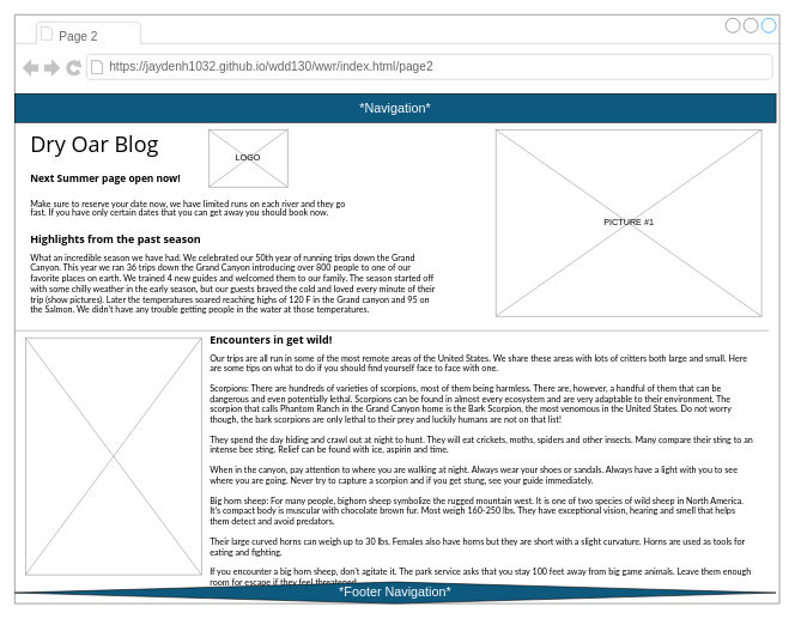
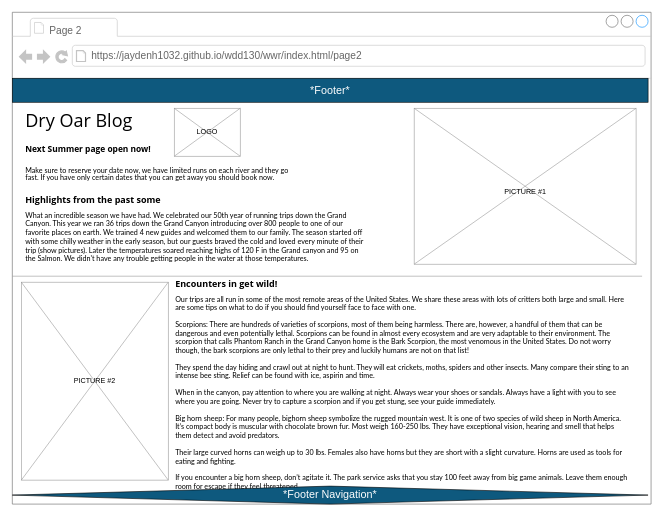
  <mxCell id="0" />
  <mxCell id="1" parent="0" />
  <mxCell id="2" value="" style="strokeWidth=1;shadow=0;dashed=0;align=left;html=1;shape=mxgraph.mockup.containers.browserWindow;rSize=0;strokeColor=#666666;mainText=,;recursiveResize=0;rounded=0;labelBackgroundColor=none;fontFamily=Verdana;fontSize=12" parent="1" vertex="1"><mxGeometry x="20" y="20" width="1065" height="820" as="geometry" /></mxCell>
  <mxCell id="3" value="Page 2" style="strokeWidth=1;shadow=0;dashed=0;align=center;html=1;shape=mxgraph.mockup.containers.anchor;fontSize=17;fontColor=#666666;align=left;" parent="2" vertex="1"><mxGeometry x="60" y="12" width="135" height="40" as="geometry" /></mxCell>
  <mxCell id="4" value="https://jaydenh1032.github.io/wdd130/wwr/index.html/page2" style="strokeWidth=1;shadow=0;dashed=0;align=center;html=1;shape=mxgraph.mockup.containers.anchor;rSize=0;fontSize=17;fontColor=#666666;align=left;" parent="2" vertex="1"><mxGeometry x="130" y="60" width="250" height="26" as="geometry" /></mxCell>
  <mxCell id="5" value="&lt;font data-font-src=&quot;https://fonts.googleapis.com/css?family=Open+Sans&quot; face=&quot;Open Sans&quot;&gt;Dry Oar Blog&lt;/font&gt;" style="text;html=1;points=[];align=left;verticalAlign=top;spacingTop=-4;fontSize=30;fontFamily=Verdana" parent="2" vertex="1"><mxGeometry x="20" y="160" width="340" height="50" as="geometry" /></mxCell>
- <mxCell id="6" value="&lt;div&gt;&lt;b&gt;&lt;font face=&quot;Open Sans&quot;&gt;Highlights from the past season&lt;/font&gt;&lt;/b&gt;&lt;/div&gt;&lt;div&gt;&lt;br&gt;&lt;/div&gt;" style="text;html=1;points=[];align=left;verticalAlign=top;spacingTop=-4;fontSize=15;fontFamily=Verdana" parent="2" vertex="1"><mxGeometry x="20" y="300" width="280" height="30" as="geometry" /></mxCell>
+ <mxCell id="6" value="&lt;div&gt;&lt;b&gt;&lt;font face=&quot;Open Sans&quot;&gt;Highlights from the past some&lt;/font&gt;&lt;/b&gt;&lt;/div&gt;&lt;div&gt;&lt;br&gt;&lt;/div&gt;" style="text;html=1;points=[];align=left;verticalAlign=top;spacingTop=-4;fontSize=15;fontFamily=Verdana" parent="2" vertex="1"><mxGeometry x="20" y="300" width="280" height="30" as="geometry" /></mxCell>
  <mxCell id="7" value="&lt;div&gt;&lt;font data-font-src=&quot;https://fonts.googleapis.com/css?family=Lato&quot; face=&quot;Lato&quot;&gt;What an incredible season we have had. We celebrated our 50th year of running trips down the Grand Canyon. This year we ran 36 trips down the Grand Canyon introducing over 800 people to one of our favorite places on earth. We trained 4 new guides and welcomed them to our family. The season started off with some chilly weather in the early season, but our guests braved the cold and loved every minute of their trip (show pictures). Later the temperatures soared reaching highs of 120 F in the Grand canyon and 95 on the Salmon. We didn't have any trouble getting people in the water at those temperatures.&lt;/font&gt;&lt;/div&gt;&lt;div&gt;&lt;br&gt;&lt;/div&gt;" style="text;spacingTop=-5;whiteSpace=wrap;html=1;align=left;fontSize=12;fontFamily=Helvetica;fillColor=none;strokeColor=none;rounded=0;shadow=1;labelBackgroundColor=none;" parent="2" vertex="1"><mxGeometry x="20" y="330" width="570" height="100" as="geometry" /></mxCell>
  <mxCell id="8" value="" style="verticalLabelPosition=bottom;shadow=0;dashed=0;align=center;html=1;verticalAlign=top;strokeWidth=1;shape=mxgraph.mockup.markup.line;strokeColor=#999999;rounded=0;labelBackgroundColor=none;fillColor=#ffffff;fontFamily=Verdana;fontSize=12;fontColor=#000000;" parent="2" vertex="1"><mxGeometry y="420" width="1050" height="40" as="geometry" /></mxCell>
  <mxCell id="9" value="" style="verticalLabelPosition=bottom;shadow=0;dashed=0;align=center;html=1;verticalAlign=top;strokeWidth=1;shape=mxgraph.mockup.graphics.simpleIcon;strokeColor=#999999;fillColor=#ffffff;rounded=0;labelBackgroundColor=none;fontFamily=Verdana;fontSize=12;fontColor=#000000;" parent="2" vertex="1"><mxGeometry x="15" y="450" width="245" height="330" as="geometry" /></mxCell>
  <mxCell id="10" value="&lt;div&gt;&lt;font data-font-src=&quot;https://fonts.googleapis.com/css?family=Open+Sans&quot; face=&quot;Open Sans&quot;&gt;&lt;b&gt;Encounters in get wild!&lt;/b&gt;&lt;/font&gt;&lt;/div&gt;&lt;div&gt;&lt;br&gt;&lt;/div&gt;" style="text;html=1;points=[];align=left;verticalAlign=top;spacingTop=-4;fontSize=15;fontFamily=Verdana" parent="2" vertex="1"><mxGeometry x="270" y="440" width="170" height="20" as="geometry" /></mxCell>
  <mxCell id="11" value="" style="verticalLabelPosition=bottom;shadow=0;dashed=0;align=center;html=1;verticalAlign=top;strokeWidth=1;shape=mxgraph.mockup.graphics.simpleIcon;strokeColor=#999999;fillColor=#ffffff;rounded=0;labelBackgroundColor=none;fontFamily=Verdana;fontSize=12;fontColor=#000000;" vertex="1" parent="2"><mxGeometry x="270" y="160" width="110" height="80" as="geometry" /></mxCell>
  <mxCell id="12" value="&lt;h3 style=&quot;background-color: rgb(255, 255, 255);&quot;&gt;&lt;font data-font-src=&quot;https://fonts.googleapis.com/css?family=Open+Sans&quot; face=&quot;Open Sans&quot; style=&quot;font-size: 14px; color: rgb(0, 0, 0);&quot;&gt;Next Summer page open now!&lt;/font&gt;&lt;/h3&gt;&lt;div style=&quot;&quot;&gt;&lt;br&gt;&lt;/div&gt;" style="text;strokeColor=none;align=left;fillColor=none;html=1;verticalAlign=middle;whiteSpace=wrap;rounded=0;" vertex="1" parent="2"><mxGeometry x="20" y="220" width="290" height="30" as="geometry" /></mxCell>
  <mxCell id="13" value="&lt;div style=&quot;line-height: 90%;&quot;&gt;&lt;p style=&quot;background-color: rgb(255, 255, 255);&quot;&gt;&lt;font face=&quot;Lato&quot; style=&quot;color: rgb(0, 0, 0);&quot;&gt;Make sure to reserve your date now, we have limited runs on each river and they go fast. If you have only certain dates that you can get away you should book now.&lt;/font&gt;&lt;/p&gt;&lt;div&gt;&lt;/div&gt;&lt;/div&gt;" style="text;strokeColor=none;align=left;fillColor=none;html=1;verticalAlign=middle;whiteSpace=wrap;rounded=0;" vertex="1" parent="2"><mxGeometry x="20" y="240" width="450" height="60" as="geometry" /></mxCell>
  <mxCell id="14" value="&lt;div style=&quot;line-height: 110%;&quot;&gt;&lt;div&gt;&lt;font data-font-src=&quot;https://fonts.googleapis.com/css?family=Lato&quot; face=&quot;Lato&quot;&gt;Our trips are all run in some of the most remote areas of the United States. We share these areas with lots of critters both large and small. Here are some tips on what to do if you should find yourself face to face with one.&lt;/font&gt;&lt;/div&gt;&lt;div&gt;&lt;font data-font-src=&quot;https://fonts.googleapis.com/css?family=Lato&quot; face=&quot;Lato&quot;&gt;&lt;br&gt;&lt;/font&gt;&lt;/div&gt;&lt;div&gt;&lt;font data-font-src=&quot;https://fonts.googleapis.com/css?family=Lato&quot; face=&quot;Lato&quot;&gt;Scorpions: There are hundreds of varieties of scorpions, most of them being harmless. There are, however, a handful of them that can be dangerous and even potentially lethal. Scorpions can be found in almost every ecosystem and are very adaptable to their environment. The scorpion that calls Phantom Ranch in the Grand Canyon home is the Bark Scorpion, the most venomous in the United States. Do not worry though, the bark scorpions are only lethal to their prey and luckily humans are not on that list!&lt;/font&gt;&lt;/div&gt;&lt;div&gt;&lt;font data-font-src=&quot;https://fonts.googleapis.com/css?family=Lato&quot; face=&quot;Lato&quot;&gt;&lt;br&gt;&lt;/font&gt;&lt;/div&gt;&lt;div&gt;&lt;font data-font-src=&quot;https://fonts.googleapis.com/css?family=Lato&quot; face=&quot;Lato&quot;&gt;They spend the day hiding and crawl out at night to hunt. They will eat crickets, moths, spiders and other insects. Many compare their sting to an intense bee sting. Relief can be found with ice, aspirin and time.&lt;/font&gt;&lt;/div&gt;&lt;div&gt;&lt;font data-font-src=&quot;https://fonts.googleapis.com/css?family=Lato&quot; face=&quot;Lato&quot;&gt;&lt;br&gt;&lt;/font&gt;&lt;/div&gt;&lt;div&gt;&lt;font data-font-src=&quot;https://fonts.googleapis.com/css?family=Lato&quot; face=&quot;Lato&quot;&gt;When in the canyon, pay attention to where you are walking at night. Always wear your shoes or sandals. Always have a light with you to see where you are going. Never try to capture a scorpion and if you get stung, see your guide immediately.&lt;/font&gt;&lt;/div&gt;&lt;div&gt;&lt;font data-font-src=&quot;https://fonts.googleapis.com/css?family=Lato&quot; face=&quot;Lato&quot;&gt;&lt;br&gt;&lt;/font&gt;&lt;/div&gt;&lt;div&gt;&lt;font data-font-src=&quot;https://fonts.googleapis.com/css?family=Lato&quot; face=&quot;Lato&quot;&gt;Big horn sheep: For many people, bighorn sheep symbolize the rugged mountain west. It is one of two species of wild sheep in North America. It’s compact body is muscular with chocolate brown fur. Most weigh 160-250 lbs. They have exceptional vision, hearing and smell that helps them detect and avoid predators.&lt;/font&gt;&lt;/div&gt;&lt;div&gt;&lt;font data-font-src=&quot;https://fonts.googleapis.com/css?family=Lato&quot; face=&quot;Lato&quot;&gt;&lt;br&gt;&lt;/font&gt;&lt;/div&gt;&lt;div&gt;&lt;font data-font-src=&quot;https://fonts.googleapis.com/css?family=Lato&quot; face=&quot;Lato&quot;&gt;Their large curved horns can weigh up to 30 lbs. Females also have horns but they are short with a slight curvature. Horns are used as tools for eating and fighting.&lt;/font&gt;&lt;/div&gt;&lt;div&gt;&lt;font data-font-src=&quot;https://fonts.googleapis.com/css?family=Lato&quot; face=&quot;Lato&quot;&gt;&lt;br&gt;&lt;/font&gt;&lt;/div&gt;&lt;div&gt;&lt;font data-font-src=&quot;https://fonts.googleapis.com/css?family=Lato&quot; face=&quot;Lato&quot;&gt;If you encounter a big horn sheep, don’t agitate it. The park service asks that you stay 100 feet away from big game animals. Leave them enough room for escape if they feel threatened.&lt;/font&gt;&lt;/div&gt;&lt;/div&gt;" style="text;spacingTop=-5;whiteSpace=wrap;html=1;align=left;fontSize=12;fontFamily=Helvetica;fillColor=none;strokeColor=none;rounded=0;shadow=1;labelBackgroundColor=none;" parent="2" vertex="1"><mxGeometry x="270" y="470" width="760" height="310" as="geometry" /></mxCell>
  <mxCell id="15" value="" style="verticalLabelPosition=bottom;shadow=0;dashed=0;align=center;html=1;verticalAlign=top;strokeWidth=1;shape=mxgraph.mockup.graphics.simpleIcon;strokeColor=#999999;fillColor=#ffffff;rounded=0;labelBackgroundColor=none;fontFamily=Verdana;fontSize=12;fontColor=#000000;" vertex="1" parent="2"><mxGeometry x="670" y="160" width="370" height="260" as="geometry" /></mxCell>
- <mxCell id="16" value="&lt;span&gt;&lt;font style=&quot;color: rgb(255, 255, 255); font-size: 18px;&quot;&gt;*Navigation*&lt;/font&gt;&lt;/span&gt;" style="whiteSpace=wrap;html=1;labelBackgroundColor=#0E597E;fillColor=#0E597E;" vertex="1" parent="2"><mxGeometry y="110" width="1060" height="40" as="geometry" /></mxCell>
+ <mxCell id="16" value="&lt;span&gt;&lt;font style=&quot;color: rgb(255, 255, 255); font-size: 18px;&quot;&gt;*Footer*&lt;/font&gt;&lt;/span&gt;" style="whiteSpace=wrap;html=1;labelBackgroundColor=#0E597E;fillColor=#0E597E;" vertex="1" parent="2"><mxGeometry y="110" width="1060" height="40" as="geometry" /></mxCell>
  <mxCell id="17" value="&lt;span&gt;&lt;font style=&quot;color: rgb(255, 255, 255); font-size: 18px;&quot;&gt;*Footer Navigation*&lt;/font&gt;&lt;/span&gt;" style="rhombus;whiteSpace=wrap;html=1;labelBackgroundColor=#0E597E;fillColor=#0E597E;" vertex="1" parent="2"><mxGeometry y="790" width="1060" height="30" as="geometry" /></mxCell>
  <mxCell id="18" value="LOGO" style="text;strokeColor=none;align=center;fillColor=none;html=1;verticalAlign=middle;whiteSpace=wrap;rounded=0;" vertex="1" parent="2"><mxGeometry x="295" y="185" width="60" height="30" as="geometry" /></mxCell>
- <mxCell id="19" value="PICTURE #1" style="text;strokeColor=none;align=center;fillColor=none;html=1;verticalAlign=middle;whiteSpace=wrap;rounded=0;" vertex="1" parent="2"><mxGeometry x="797.5" y="257.5" width="115" height="65" as="geometry" /></mxCell>
+ <mxCell id="19" value="PICTURE #1" style="text;strokeColor=none;align=center;fillColor=none;html=1;verticalAlign=middle;whiteSpace=wrap;rounded=0;" vertex="1" parent="2"><mxGeometry x="797.5" y="267.5" width="115" height="65" as="geometry" /></mxCell>
+ <mxCell id="20" value="PICTURE #2" style="text;strokeColor=none;align=center;fillColor=none;html=1;verticalAlign=middle;whiteSpace=wrap;rounded=0;" vertex="1" parent="2"><mxGeometry x="91.25" y="600" width="92.5" height="30" as="geometry" /></mxCell>
